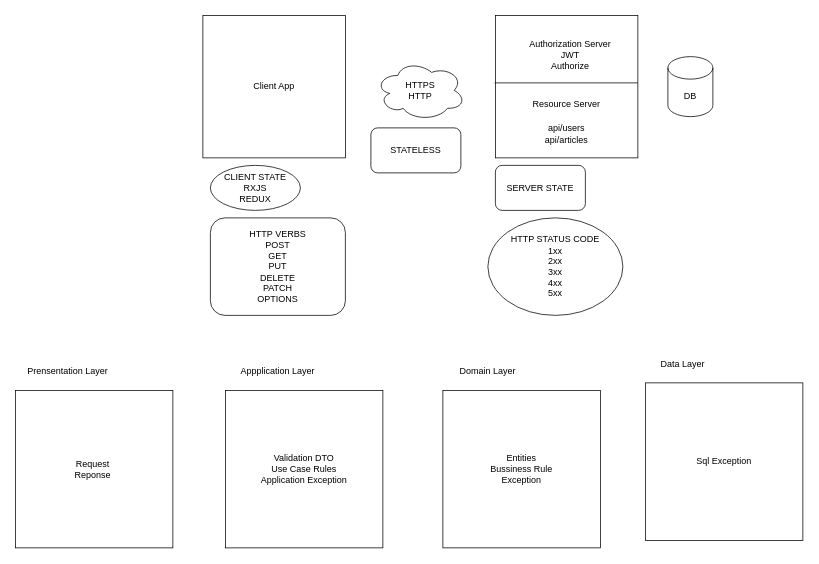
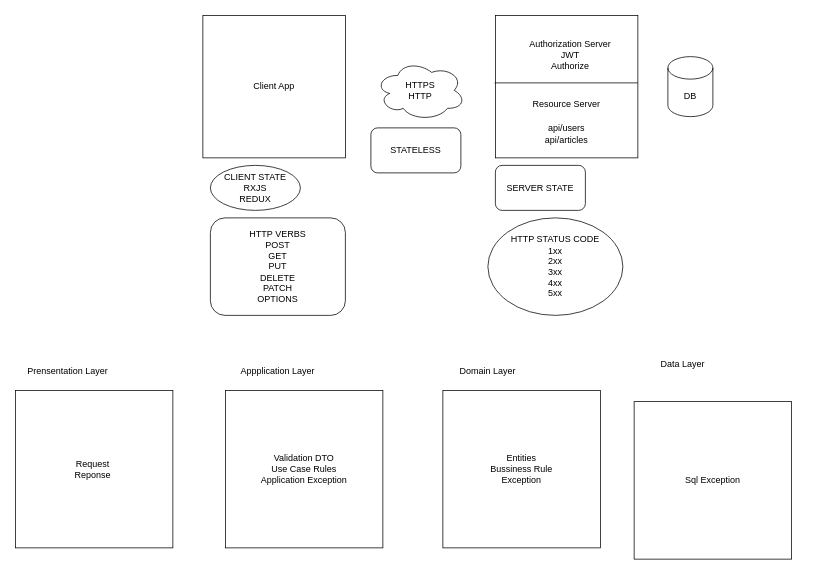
  <mxCell id="0" />
  <mxCell id="1" parent="0" />
  <mxCell id="2" value="Client App" style="whiteSpace=wrap;html=1;aspect=fixed;" vertex="1" parent="1"><mxGeometry x="270" y="20" width="190" height="190" as="geometry" /></mxCell>
  <mxCell id="3" value="" style="whiteSpace=wrap;html=1;aspect=fixed;" vertex="1" parent="1"><mxGeometry x="660" y="20" width="190" height="190" as="geometry" /></mxCell>
  <mxCell id="4" value="HTTPS&lt;br&gt;HTTP" style="ellipse;shape=cloud;whiteSpace=wrap;html=1;" vertex="1" parent="1"><mxGeometry x="500" y="80" width="120" height="80" as="geometry" /></mxCell>
  <mxCell id="5" value="STATELESS" style="rounded=1;whiteSpace=wrap;html=1;" vertex="1" parent="1"><mxGeometry x="494" y="170" width="120" height="60" as="geometry" /></mxCell>
  <mxCell id="6" value="CLIENT STATE&lt;br&gt;RXJS&lt;br&gt;REDUX" style="ellipse;whiteSpace=wrap;html=1;" vertex="1" parent="1"><mxGeometry x="280" y="220" width="120" height="60" as="geometry" /></mxCell>
  <mxCell id="7" value="SERVER STATE" style="rounded=1;whiteSpace=wrap;html=1;" vertex="1" parent="1"><mxGeometry x="660" y="220" width="120" height="60" as="geometry" /></mxCell>
  <mxCell id="8" value="DB" style="shape=cylinder3;whiteSpace=wrap;html=1;boundedLbl=1;backgroundOutline=1;size=15;" vertex="1" parent="1"><mxGeometry x="890" y="75" width="60" height="80" as="geometry" /></mxCell>
  <mxCell id="9" value="" style="endArrow=none;html=1;rounded=0;entryX=1.004;entryY=0.713;entryDx=0;entryDy=0;entryPerimeter=0;" edge="1" parent="1"><mxGeometry width="50" height="50" relative="1" as="geometry"><mxPoint x="659" y="110" as="sourcePoint" /><mxPoint x="850" y="110" as="targetPoint" /></mxGeometry></mxCell>
  <mxCell id="10" value="Authorization Server&lt;br&gt;JWT&lt;br&gt;Authorize" style="text;html=1;strokeColor=none;fillColor=none;align=center;verticalAlign=middle;whiteSpace=wrap;rounded=0;" vertex="1" parent="1"><mxGeometry x="700" y="45" width="120" height="55" as="geometry" /></mxCell>
  <mxCell id="11" value="Resource Server" style="text;html=1;strokeColor=none;fillColor=none;align=center;verticalAlign=middle;whiteSpace=wrap;rounded=0;" vertex="1" parent="1"><mxGeometry x="700" y="120" width="110" height="35" as="geometry" /></mxCell>
  <mxCell id="12" value="HTTP VERBS&lt;br&gt;POST&lt;br&gt;GET&lt;br&gt;PUT&lt;br&gt;DELETE&lt;br&gt;PATCH&lt;br&gt;OPTIONS" style="rounded=1;whiteSpace=wrap;html=1;" vertex="1" parent="1"><mxGeometry x="280" y="290" width="180" height="130" as="geometry" /></mxCell>
  <mxCell id="13" value="HTTP STATUS CODE&lt;br&gt;1xx&lt;br&gt;2xx&lt;br&gt;3xx&lt;br&gt;4xx&lt;br&gt;5xx" style="ellipse;whiteSpace=wrap;html=1;" vertex="1" parent="1"><mxGeometry x="650" y="290" width="180" height="130" as="geometry" /></mxCell>
  <mxCell id="14" value="api/users&lt;br&gt;api/articles" style="text;html=1;strokeColor=none;fillColor=none;align=center;verticalAlign=middle;whiteSpace=wrap;rounded=0;" vertex="1" parent="1"><mxGeometry x="700" y="160" width="110" height="35" as="geometry" /></mxCell>
  <mxCell id="15" value="Validation DTO&lt;br&gt;Use Case Rules&lt;br&gt;Application Exception" style="whiteSpace=wrap;html=1;aspect=fixed;" vertex="1" parent="1"><mxGeometry x="300" y="520" width="210" height="210" as="geometry" /></mxCell>
  <mxCell id="16" value="Entities&lt;br&gt;Bussiness Rule&lt;br&gt;Exception" style="whiteSpace=wrap;html=1;aspect=fixed;" vertex="1" parent="1"><mxGeometry x="590" y="520" width="210" height="210" as="geometry" /></mxCell>
  <mxCell id="17" value="Appplication Layer" style="text;html=1;strokeColor=none;fillColor=none;align=center;verticalAlign=middle;whiteSpace=wrap;rounded=0;" vertex="1" parent="1"><mxGeometry x="300" y="480" width="140" height="30" as="geometry" /></mxCell>
  <mxCell id="18" value="Domain Layer" style="text;html=1;strokeColor=none;fillColor=none;align=center;verticalAlign=middle;whiteSpace=wrap;rounded=0;" vertex="1" parent="1"><mxGeometry x="580" y="480" width="140" height="30" as="geometry" /></mxCell>
- <mxCell id="19" value="Sql Exception" style="whiteSpace=wrap;html=1;aspect=fixed;" vertex="1" parent="1"><mxGeometry x="860" y="510" width="210" height="210" as="geometry" /></mxCell>
+ <mxCell id="19" value="Sql Exception" style="whiteSpace=wrap;html=1;aspect=fixed;" vertex="1" parent="1"><mxGeometry x="845" y="535" width="210" height="210" as="geometry" /></mxCell>
  <mxCell id="20" value="Data Layer" style="text;html=1;strokeColor=none;fillColor=none;align=center;verticalAlign=middle;whiteSpace=wrap;rounded=0;" vertex="1" parent="1"><mxGeometry x="840" y="470" width="140" height="30" as="geometry" /></mxCell>
  <mxCell id="21" value="Request&amp;nbsp;&lt;br&gt;Reponse&amp;nbsp;&lt;br&gt;" style="whiteSpace=wrap;html=1;aspect=fixed;" vertex="1" parent="1"><mxGeometry x="20" y="520" width="210" height="210" as="geometry" /></mxCell>
  <mxCell id="22" value="Prensentation Layer" style="text;html=1;strokeColor=none;fillColor=none;align=center;verticalAlign=middle;whiteSpace=wrap;rounded=0;" vertex="1" parent="1"><mxGeometry x="20" y="480" width="140" height="30" as="geometry" /></mxCell>
